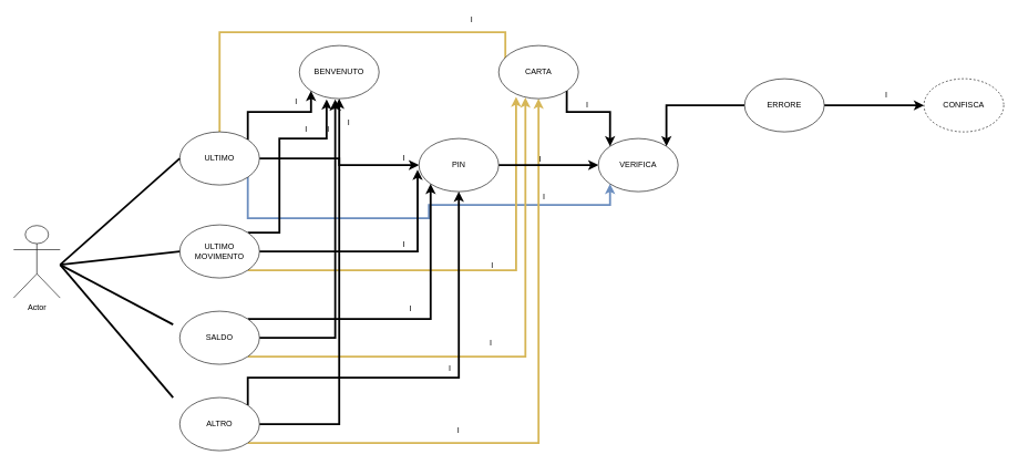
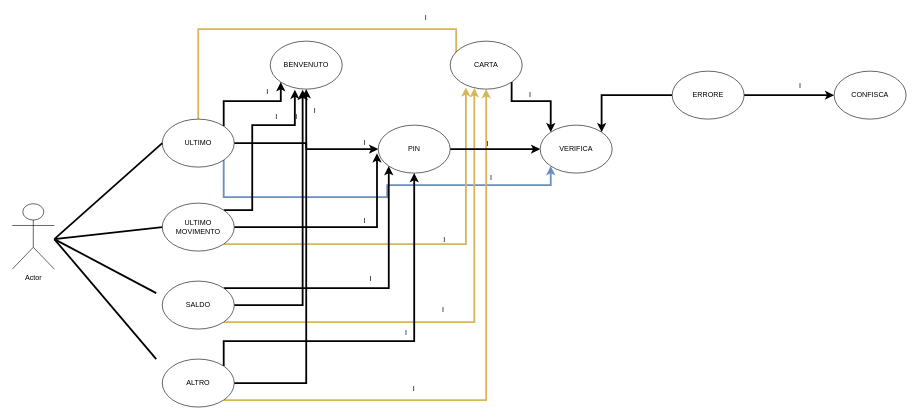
  <mxCell id="0" />
  <mxCell id="1" parent="0" />
  <mxCell id="2" value="Actor" style="shape=umlActor;verticalLabelPosition=bottom;labelBackgroundColor=#ffffff;verticalAlign=top;html=1;outlineConnect=0;" vertex="1" parent="1"><mxGeometry x="20" y="339" width="70" height="109" as="geometry" /></mxCell>
  <mxCell id="3" style="edgeStyle=orthogonalEdgeStyle;rounded=0;orthogonalLoop=1;jettySize=auto;html=1;exitX=1;exitY=0;exitDx=0;exitDy=0;entryX=0;entryY=1;entryDx=0;entryDy=0;strokeWidth=3;" edge="1" parent="1" source="7" target="20"><mxGeometry relative="1" as="geometry"><Array as="points"><mxPoint x="372" y="168" /><mxPoint x="468" y="168" /></Array></mxGeometry></mxCell>
  <mxCell id="4" style="edgeStyle=orthogonalEdgeStyle;rounded=0;orthogonalLoop=1;jettySize=auto;html=1;exitX=1;exitY=0.5;exitDx=0;exitDy=0;entryX=0;entryY=0.5;entryDx=0;entryDy=0;strokeWidth=3;" edge="1" parent="1" source="7" target="22"><mxGeometry relative="1" as="geometry" /></mxCell>
  <mxCell id="5" style="edgeStyle=orthogonalEdgeStyle;rounded=0;orthogonalLoop=1;jettySize=auto;html=1;exitX=1;exitY=1;exitDx=0;exitDy=0;entryX=0;entryY=1;entryDx=0;entryDy=0;fillColor=#dae8fc;strokeColor=#6c8ebf;strokeWidth=3;" edge="1" parent="1" source="7" target="23"><mxGeometry relative="1" as="geometry"><Array as="points"><mxPoint x="372" y="328" /><mxPoint x="645" y="328" /><mxPoint x="645" y="308" /><mxPoint x="918" y="308" /></Array></mxGeometry></mxCell>
  <mxCell id="6" style="edgeStyle=orthogonalEdgeStyle;rounded=0;orthogonalLoop=1;jettySize=auto;html=1;exitX=0.5;exitY=0;exitDx=0;exitDy=0;entryX=0;entryY=0.5;entryDx=0;entryDy=0;fillColor=#fff2cc;strokeColor=#d6b656;strokeWidth=3;" edge="1" parent="1" source="7" target="25"><mxGeometry relative="1" as="geometry"><Array as="points"><mxPoint x="330" y="48" /><mxPoint x="760" y="48" /><mxPoint x="760" y="108" /></Array></mxGeometry></mxCell>
  <mxCell id="7" value="ULTIMO" style="ellipse;whiteSpace=wrap;html=1;" vertex="1" parent="1"><mxGeometry x="270" y="198" width="120" height="80" as="geometry" /></mxCell>
  <mxCell id="8" style="edgeStyle=orthogonalEdgeStyle;rounded=0;orthogonalLoop=1;jettySize=auto;html=1;exitX=1;exitY=0;exitDx=0;exitDy=0;entryX=0.342;entryY=1.013;entryDx=0;entryDy=0;entryPerimeter=0;strokeWidth=3;" edge="1" parent="1" source="11" target="20"><mxGeometry relative="1" as="geometry"><Array as="points"><mxPoint x="420" y="350" /><mxPoint x="420" y="208" /><mxPoint x="491" y="208" /></Array></mxGeometry></mxCell>
  <mxCell id="9" style="edgeStyle=orthogonalEdgeStyle;rounded=0;orthogonalLoop=1;jettySize=auto;html=1;exitX=1;exitY=0.5;exitDx=0;exitDy=0;entryX=-0.017;entryY=0.588;entryDx=0;entryDy=0;entryPerimeter=0;strokeWidth=3;" edge="1" parent="1" source="11" target="22"><mxGeometry relative="1" as="geometry" /></mxCell>
  <mxCell id="10" style="edgeStyle=orthogonalEdgeStyle;rounded=0;orthogonalLoop=1;jettySize=auto;html=1;exitX=1;exitY=1;exitDx=0;exitDy=0;entryX=0.218;entryY=0.965;entryDx=0;entryDy=0;entryPerimeter=0;fillColor=#fff2cc;strokeColor=#d6b656;strokeWidth=3;" edge="1" parent="1" source="11" target="25"><mxGeometry relative="1" as="geometry" /></mxCell>
  <mxCell id="11" value="&lt;div&gt;ULTIMO&lt;/div&gt;&lt;div&gt;MOVIMENTO&lt;br&gt;&lt;/div&gt;" style="ellipse;whiteSpace=wrap;html=1;" vertex="1" parent="1"><mxGeometry x="270" y="338" width="120" height="80" as="geometry" /></mxCell>
  <mxCell id="12" style="edgeStyle=orthogonalEdgeStyle;rounded=0;orthogonalLoop=1;jettySize=auto;html=1;exitX=1;exitY=0.5;exitDx=0;exitDy=0;entryX=0.45;entryY=1.013;entryDx=0;entryDy=0;entryPerimeter=0;endSize=8;strokeWidth=3;" edge="1" parent="1" source="15" target="20"><mxGeometry relative="1" as="geometry" /></mxCell>
  <mxCell id="13" style="edgeStyle=orthogonalEdgeStyle;rounded=0;orthogonalLoop=1;jettySize=auto;html=1;exitX=1;exitY=0;exitDx=0;exitDy=0;entryX=0;entryY=1;entryDx=0;entryDy=0;strokeWidth=3;" edge="1" parent="1" source="15" target="22"><mxGeometry relative="1" as="geometry" /></mxCell>
  <mxCell id="14" style="edgeStyle=orthogonalEdgeStyle;rounded=0;orthogonalLoop=1;jettySize=auto;html=1;exitX=1;exitY=1;exitDx=0;exitDy=0;entryX=0.335;entryY=0.979;entryDx=0;entryDy=0;entryPerimeter=0;fillColor=#fff2cc;strokeColor=#d6b656;strokeWidth=3;" edge="1" parent="1" source="15" target="25"><mxGeometry relative="1" as="geometry" /></mxCell>
  <mxCell id="15" value="SALDO" style="ellipse;whiteSpace=wrap;html=1;" vertex="1" parent="1"><mxGeometry x="270" y="468" width="120" height="80" as="geometry" /></mxCell>
  <mxCell id="16" style="edgeStyle=orthogonalEdgeStyle;rounded=0;orthogonalLoop=1;jettySize=auto;html=1;exitX=1;exitY=0.5;exitDx=0;exitDy=0;strokeWidth=3;" edge="1" parent="1" source="19" target="20"><mxGeometry relative="1" as="geometry" /></mxCell>
  <mxCell id="17" style="edgeStyle=orthogonalEdgeStyle;rounded=0;orthogonalLoop=1;jettySize=auto;html=1;exitX=1;exitY=0;exitDx=0;exitDy=0;entryX=0.5;entryY=1;entryDx=0;entryDy=0;strokeWidth=3;" edge="1" parent="1" source="19" target="22"><mxGeometry relative="1" as="geometry"><Array as="points"><mxPoint x="372" y="568" /><mxPoint x="690" y="568" /></Array></mxGeometry></mxCell>
  <mxCell id="18" style="edgeStyle=orthogonalEdgeStyle;rounded=0;orthogonalLoop=1;jettySize=auto;html=1;exitX=1;exitY=1;exitDx=0;exitDy=0;entryX=0.5;entryY=1;entryDx=0;entryDy=0;fillColor=#fff2cc;strokeColor=#d6b656;strokeWidth=3;" edge="1" parent="1" source="19" target="25"><mxGeometry relative="1" as="geometry" /></mxCell>
  <mxCell id="19" value="ALTRO" style="ellipse;whiteSpace=wrap;html=1;" vertex="1" parent="1"><mxGeometry x="270" y="598" width="120" height="80" as="geometry" /></mxCell>
  <mxCell id="20" value="BENVENUTO" style="ellipse;whiteSpace=wrap;html=1;" vertex="1" parent="1"><mxGeometry x="450" y="68" width="120" height="80" as="geometry" /></mxCell>
  <mxCell id="21" style="edgeStyle=orthogonalEdgeStyle;rounded=0;orthogonalLoop=1;jettySize=auto;html=1;exitX=1;exitY=0.5;exitDx=0;exitDy=0;entryX=0;entryY=0.5;entryDx=0;entryDy=0;strokeWidth=3;" edge="1" parent="1" source="22" target="23"><mxGeometry relative="1" as="geometry" /></mxCell>
  <mxCell id="22" value="PIN" style="ellipse;whiteSpace=wrap;html=1;" vertex="1" parent="1"><mxGeometry x="630" y="208" width="120" height="80" as="geometry" /></mxCell>
  <mxCell id="23" value="VERIFICA" style="ellipse;whiteSpace=wrap;html=1;" vertex="1" parent="1"><mxGeometry x="900" y="208" width="120" height="80" as="geometry" /></mxCell>
  <mxCell id="24" style="edgeStyle=orthogonalEdgeStyle;rounded=0;orthogonalLoop=1;jettySize=auto;html=1;exitX=1;exitY=1;exitDx=0;exitDy=0;entryX=0;entryY=0;entryDx=0;entryDy=0;strokeWidth=3;" edge="1" parent="1" source="25" target="23"><mxGeometry relative="1" as="geometry"><Array as="points"><mxPoint x="852" y="168" /><mxPoint x="918" y="168" /></Array></mxGeometry></mxCell>
  <mxCell id="25" value="CARTA" style="ellipse;whiteSpace=wrap;html=1;" vertex="1" parent="1"><mxGeometry x="750" y="68" width="120" height="80" as="geometry" /></mxCell>
  <mxCell id="26" style="edgeStyle=orthogonalEdgeStyle;rounded=0;orthogonalLoop=1;jettySize=auto;html=1;exitX=0;exitY=0.5;exitDx=0;exitDy=0;entryX=1;entryY=0;entryDx=0;entryDy=0;strokeWidth=3;" edge="1" parent="1" source="28" target="23"><mxGeometry relative="1" as="geometry" /></mxCell>
  <mxCell id="27" style="edgeStyle=orthogonalEdgeStyle;rounded=0;orthogonalLoop=1;jettySize=auto;html=1;exitX=1;exitY=0.5;exitDx=0;exitDy=0;entryX=0;entryY=0.5;entryDx=0;entryDy=0;strokeWidth=3;" edge="1" parent="1" source="28" target="29"><mxGeometry relative="1" as="geometry" /></mxCell>
  <mxCell id="28" value="ERRORE" style="ellipse;whiteSpace=wrap;html=1;" vertex="1" parent="1"><mxGeometry x="1120" y="118" width="120" height="80" as="geometry" /></mxCell>
- <mxCell id="29" value="CONFISCA" style="ellipse;whiteSpace=wrap;html=1;dashed=1;" vertex="1" parent="1"><mxGeometry x="1390" y="118" width="120" height="80" as="geometry" /></mxCell>
+ <mxCell id="29" value="CONFISCA" style="ellipse;whiteSpace=wrap;html=1;" vertex="1" parent="1"><mxGeometry x="1390" y="118" width="120" height="80" as="geometry" /></mxCell>
  <mxCell id="30" value="I" style="text;html=1;resizable=0;points=[];autosize=1;align=left;verticalAlign=top;spacingTop=-4;" vertex="1" parent="1"><mxGeometry x="442" y="142" width="20" height="20" as="geometry" /></mxCell>
  <mxCell id="31" value="I" style="text;html=1;resizable=0;points=[];autosize=1;align=left;verticalAlign=top;spacingTop=-4;" vertex="1" parent="1"><mxGeometry x="457" y="184" width="20" height="20" as="geometry" /></mxCell>
  <mxCell id="32" value="I" style="text;html=1;resizable=0;points=[];autosize=1;align=left;verticalAlign=top;spacingTop=-4;" vertex="1" parent="1"><mxGeometry x="490" y="184" width="20" height="20" as="geometry" /></mxCell>
  <mxCell id="33" value="I" style="text;html=1;resizable=0;points=[];autosize=1;align=left;verticalAlign=top;spacingTop=-4;" vertex="1" parent="1"><mxGeometry x="521" y="174" width="20" height="20" as="geometry" /></mxCell>
  <mxCell id="34" value="I" style="text;html=1;resizable=0;points=[];autosize=1;align=left;verticalAlign=top;spacingTop=-4;" vertex="1" parent="1"><mxGeometry x="604" y="228" width="20" height="20" as="geometry" /></mxCell>
  <mxCell id="35" value="I" style="text;html=1;resizable=0;points=[];autosize=1;align=left;verticalAlign=top;spacingTop=-4;" vertex="1" parent="1"><mxGeometry x="604" y="358" width="20" height="20" as="geometry" /></mxCell>
  <mxCell id="36" value="I" style="text;html=1;resizable=0;points=[];autosize=1;align=left;verticalAlign=top;spacingTop=-4;" vertex="1" parent="1"><mxGeometry x="614" y="455" width="20" height="20" as="geometry" /></mxCell>
  <mxCell id="37" value="I" style="text;html=1;resizable=0;points=[];autosize=1;align=left;verticalAlign=top;spacingTop=-4;" vertex="1" parent="1"><mxGeometry x="673" y="545" width="20" height="20" as="geometry" /></mxCell>
  <mxCell id="38" value="I" style="text;html=1;resizable=0;points=[];autosize=1;align=left;verticalAlign=top;spacingTop=-4;" vertex="1" parent="1"><mxGeometry x="809" y="229" width="20" height="20" as="geometry" /></mxCell>
  <mxCell id="39" value="I" style="text;html=1;resizable=0;points=[];autosize=1;align=left;verticalAlign=top;spacingTop=-4;" vertex="1" parent="1"><mxGeometry x="880" y="148" width="20" height="20" as="geometry" /></mxCell>
  <mxCell id="40" value="I" style="text;html=1;resizable=0;points=[];autosize=1;align=left;verticalAlign=top;spacingTop=-4;" vertex="1" parent="1"><mxGeometry x="1330" y="132" width="20" height="20" as="geometry" /></mxCell>
  <mxCell id="41" value="&lt;div&gt;I&lt;/div&gt;&lt;div&gt;&lt;br&gt;&lt;/div&gt;" style="text;html=1;resizable=0;points=[];autosize=1;align=left;verticalAlign=top;spacingTop=-4;" vertex="1" parent="1"><mxGeometry x="815" y="286" width="20" height="30" as="geometry" /></mxCell>
  <mxCell id="42" value="I" style="text;html=1;resizable=0;points=[];autosize=1;align=left;verticalAlign=top;spacingTop=-4;" vertex="1" parent="1"><mxGeometry x="686" y="638" width="20" height="20" as="geometry" /></mxCell>
  <mxCell id="43" value="I" style="text;html=1;resizable=0;points=[];autosize=1;align=left;verticalAlign=top;spacingTop=-4;" vertex="1" parent="1"><mxGeometry x="735" y="506" width="20" height="20" as="geometry" /></mxCell>
  <mxCell id="44" value="I" style="text;html=1;resizable=0;points=[];autosize=1;align=left;verticalAlign=top;spacingTop=-4;" vertex="1" parent="1"><mxGeometry x="737" y="389" width="20" height="20" as="geometry" /></mxCell>
  <mxCell id="45" value="I" style="text;html=1;resizable=0;points=[];autosize=1;align=left;verticalAlign=top;spacingTop=-4;" vertex="1" parent="1"><mxGeometry x="706" y="20" width="20" height="20" as="geometry" /></mxCell>
  <mxCell id="46" value="" style="endArrow=none;html=1;strokeWidth=3;entryX=0;entryY=0.5;entryDx=0;entryDy=0;" edge="1" parent="1" target="7"><mxGeometry width="50" height="50" relative="1" as="geometry"><mxPoint x="90" y="398" as="sourcePoint" /><mxPoint x="160" y="358" as="targetPoint" /></mxGeometry></mxCell>
  <mxCell id="47" value="" style="endArrow=none;html=1;strokeWidth=3;entryX=0;entryY=0.5;entryDx=0;entryDy=0;" edge="1" parent="1" target="11"><mxGeometry width="50" height="50" relative="1" as="geometry"><mxPoint x="90" y="398" as="sourcePoint" /><mxPoint x="190" y="378" as="targetPoint" /></mxGeometry></mxCell>
  <mxCell id="48" value="" style="endArrow=none;html=1;strokeWidth=3;" edge="1" parent="1"><mxGeometry width="50" height="50" relative="1" as="geometry"><mxPoint x="90" y="398" as="sourcePoint" /><mxPoint x="260" y="488" as="targetPoint" /></mxGeometry></mxCell>
  <mxCell id="49" value="" style="endArrow=none;html=1;strokeWidth=3;" edge="1" parent="1"><mxGeometry width="50" height="50" relative="1" as="geometry"><mxPoint x="90" y="398" as="sourcePoint" /><mxPoint x="260" y="598" as="targetPoint" /></mxGeometry></mxCell>
